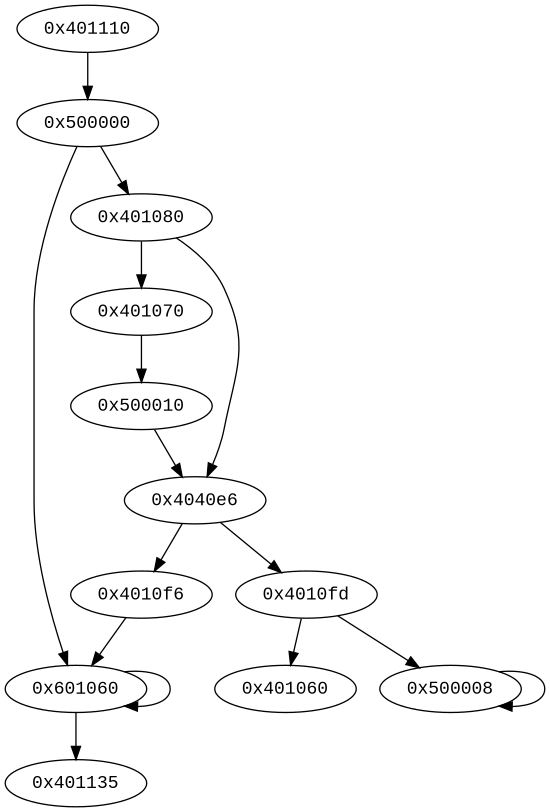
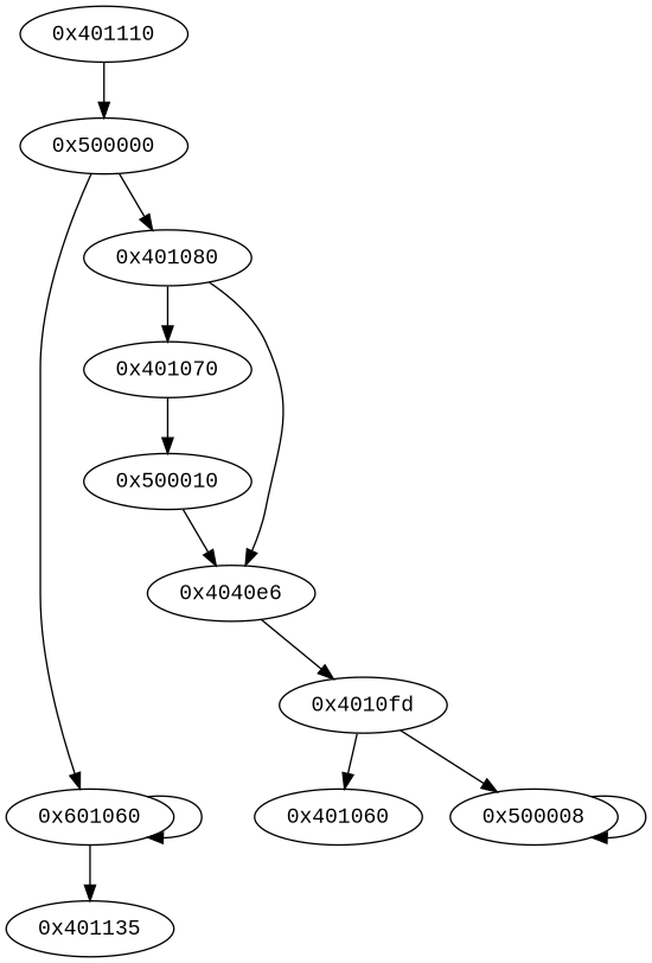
  digraph {
    fontname="Liberation Mono"
    node [fontname="Liberation Mono"]
    edge [fontname="Liberation Mono"]
    n1 [label="0x401110"]
    n2 [label="0x500000"]
    n3 [label="0x401080"]
    n4 [label="0x601060"]
    n5 [label="0x401070"]
    n6 [label="0x4040e6"]
    n7 [label="0x401135"]
    n8 [label="0x500010"]
-   n9 [label="0x4010f6"]
    n10 [label="0x4010fd"]
    n11 [label="0x401060"]
    n12 [label="0x500008"]
    n1 -> n2
    n2 -> n3
    n2 -> n4
    n3 -> n5
    n3 -> n6
    n4 -> n4
    n4 -> n7
    n5 -> n8
-   n6 -> n9
    n6 -> n10
    n8 -> n6
-   n9 -> n4
    n10 -> n11
    n10 -> n12
    n12 -> n12
  }
